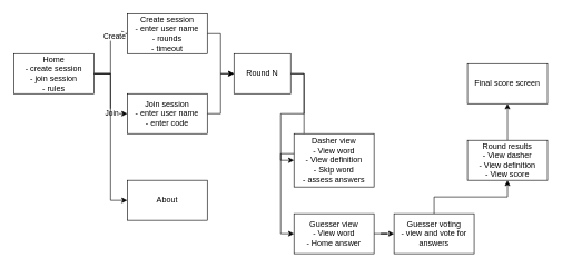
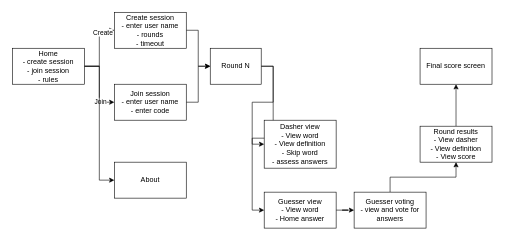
  <mxCell id="0" />
  <mxCell id="1" parent="0" />
  <mxCell id="2" style="edgeStyle=orthogonalEdgeStyle;rounded=0;orthogonalLoop=1;jettySize=auto;html=1;entryX=0;entryY=0.5;entryDx=0;entryDy=0;" edge="1" parent="1" source="7" target="9"><mxGeometry relative="1" as="geometry" /></mxCell>
  <mxCell id="3" value="Create" style="edgeLabel;html=1;align=center;verticalAlign=middle;resizable=0;points=[];" vertex="1" connectable="0" parent="2"><mxGeometry x="0.64" y="-2" relative="1" as="geometry"><mxPoint y="1" as="offset" /></mxGeometry></mxCell>
  <mxCell id="4" style="edgeStyle=orthogonalEdgeStyle;rounded=0;orthogonalLoop=1;jettySize=auto;html=1;exitX=1;exitY=0.5;exitDx=0;exitDy=0;entryX=0;entryY=0.5;entryDx=0;entryDy=0;" edge="1" parent="1" source="7" target="11"><mxGeometry relative="1" as="geometry" /></mxCell>
  <mxCell id="5" value="Join" style="edgeLabel;html=1;align=center;verticalAlign=middle;resizable=0;points=[];" vertex="1" connectable="0" parent="4"><mxGeometry x="0.495" y="1" relative="1" as="geometry"><mxPoint y="1" as="offset" /></mxGeometry></mxCell>
  <mxCell id="6" style="edgeStyle=orthogonalEdgeStyle;rounded=0;orthogonalLoop=1;jettySize=auto;html=1;entryX=0;entryY=0.5;entryDx=0;entryDy=0;" edge="1" parent="1" source="7" target="21"><mxGeometry relative="1" as="geometry" /></mxCell>
  <mxCell id="7" value="Home&lt;br&gt;- create session&lt;br&gt;- join session&lt;br&gt;- rules" style="rounded=0;whiteSpace=wrap;html=1;" vertex="1" parent="1"><mxGeometry x="20" y="80" width="120" height="60" as="geometry" /></mxCell>
  <mxCell id="8" style="edgeStyle=orthogonalEdgeStyle;rounded=0;orthogonalLoop=1;jettySize=auto;html=1;entryX=0;entryY=0.5;entryDx=0;entryDy=0;" edge="1" parent="1" source="9" target="14"><mxGeometry relative="1" as="geometry" /></mxCell>
  <mxCell id="9" value="Create session&lt;br&gt;- enter user name&lt;br&gt;- rounds&lt;br&gt;- timeout" style="rounded=0;whiteSpace=wrap;html=1;" vertex="1" parent="1"><mxGeometry x="190" y="20" width="120" height="60" as="geometry" /></mxCell>
  <mxCell id="10" style="edgeStyle=orthogonalEdgeStyle;rounded=0;orthogonalLoop=1;jettySize=auto;html=1;entryX=0;entryY=0.5;entryDx=0;entryDy=0;" edge="1" parent="1" source="11" target="14"><mxGeometry relative="1" as="geometry" /></mxCell>
  <mxCell id="11" value="Join session&lt;br&gt;- enter user name&lt;br&gt;- enter code" style="rounded=0;whiteSpace=wrap;html=1;" vertex="1" parent="1"><mxGeometry x="190" y="140" width="120" height="60" as="geometry" /></mxCell>
  <mxCell id="12" style="edgeStyle=orthogonalEdgeStyle;rounded=0;orthogonalLoop=1;jettySize=auto;html=1;entryX=0;entryY=0.5;entryDx=0;entryDy=0;" edge="1" parent="1" source="14" target="15"><mxGeometry relative="1" as="geometry" /></mxCell>
  <mxCell id="13" style="edgeStyle=orthogonalEdgeStyle;rounded=0;orthogonalLoop=1;jettySize=auto;html=1;entryX=0;entryY=0.5;entryDx=0;entryDy=0;" edge="1" parent="1" source="14" target="17"><mxGeometry relative="1" as="geometry" /></mxCell>
  <mxCell id="14" value="Round N" style="rounded=0;whiteSpace=wrap;html=1;" vertex="1" parent="1"><mxGeometry x="350" y="80" width="85" height="60" as="geometry" /></mxCell>
  <mxCell id="15" value="Dasher view&lt;br&gt;- View word&lt;br&gt;- View definition&lt;br&gt;- Skip word&lt;br&gt;- assess answers" style="rounded=0;whiteSpace=wrap;html=1;" vertex="1" parent="1"><mxGeometry x="440" y="200" width="120" height="80" as="geometry" /></mxCell>
  <mxCell id="16" style="edgeStyle=orthogonalEdgeStyle;rounded=0;orthogonalLoop=1;jettySize=auto;html=1;" edge="1" parent="1" source="17" target="23"><mxGeometry relative="1" as="geometry" /></mxCell>
  <mxCell id="17" value="Guesser view&lt;br&gt;- View word&lt;br&gt;- Home answer" style="rounded=0;whiteSpace=wrap;html=1;" vertex="1" parent="1"><mxGeometry x="440" y="320" width="120" height="60" as="geometry" /></mxCell>
  <mxCell id="18" style="edgeStyle=orthogonalEdgeStyle;rounded=0;orthogonalLoop=1;jettySize=auto;html=1;entryX=0.5;entryY=1;entryDx=0;entryDy=0;" edge="1" parent="1" source="19" target="20"><mxGeometry relative="1" as="geometry" /></mxCell>
  <mxCell id="19" value="Round results&lt;br&gt;- View dasher&lt;br&gt;- View definition&lt;br&gt;- View score" style="rounded=0;whiteSpace=wrap;html=1;" vertex="1" parent="1"><mxGeometry x="700" y="210" width="120" height="60" as="geometry" /></mxCell>
- <mxCell id="20" value="Final score screen" style="rounded=0;whiteSpace=wrap;html=1;" vertex="1" parent="1"><mxGeometry x="700" y="95" width="120" height="60" as="geometry" /></mxCell>
+ <mxCell id="20" value="Final score screen" style="rounded=0;whiteSpace=wrap;html=1;" vertex="1" parent="1"><mxGeometry x="700" y="80" width="120" height="60" as="geometry" /></mxCell>
  <mxCell id="21" value="About" style="rounded=0;whiteSpace=wrap;html=1;" vertex="1" parent="1"><mxGeometry x="190" y="270" width="120" height="60" as="geometry" /></mxCell>
  <mxCell id="22" style="edgeStyle=orthogonalEdgeStyle;rounded=0;orthogonalLoop=1;jettySize=auto;html=1;entryX=0.5;entryY=1;entryDx=0;entryDy=0;" edge="1" parent="1" source="23" target="19"><mxGeometry relative="1" as="geometry" /></mxCell>
  <mxCell id="23" value="Guesser voting&lt;br&gt;- view and vote for answers" style="rounded=0;whiteSpace=wrap;html=1;" vertex="1" parent="1"><mxGeometry x="590" y="320" width="120" height="60" as="geometry" /></mxCell>
